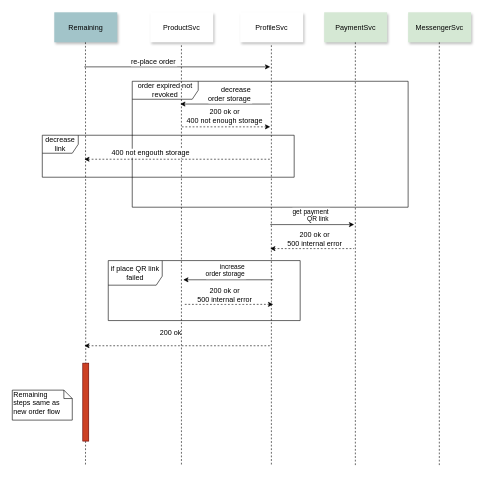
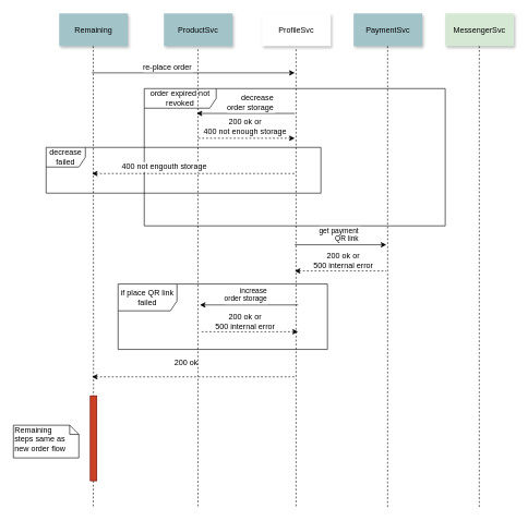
  <mxCell id="0" />
  <mxCell id="1" parent="0" />
  <mxCell id="2" value="order expired not revoked" style="shape=umlFrame;whiteSpace=wrap;html=1;width=110;height=30;" vertex="1" parent="1"><mxGeometry x="220" y="135" width="460" height="210" as="geometry" /></mxCell>
  <mxCell id="3" value="if place QR link failed" style="shape=umlFrame;whiteSpace=wrap;html=1;width=90;height=41;" parent="1" vertex="1"><mxGeometry x="180" y="434" width="320" height="100" as="geometry" /></mxCell>
  <mxCell id="4" value="Remaining" style="shadow=1;fillColor=#A2C4C9;strokeColor=none" parent="1" vertex="1"><mxGeometry x="90" y="20" width="105" height="50" as="geometry" /></mxCell>
- <mxCell id="5" value="ProductSvc" style="shadow=1;fillColor=#ffffff;strokeColor=none;" parent="1" vertex="1"><mxGeometry x="250" y="20" width="105" height="50" as="geometry" /></mxCell>
+ <mxCell id="5" value="ProductSvc" style="shadow=1;fillColor=#A2C4C9;strokeColor=none" parent="1" vertex="1"><mxGeometry x="250" y="20" width="105" height="50" as="geometry" /></mxCell>
  <mxCell id="6" value="ProfileSvc" style="shadow=1;fillColor=#ffffff;strokeColor=none;" parent="1" vertex="1"><mxGeometry x="400" y="20" width="105" height="50" as="geometry" /></mxCell>
- <mxCell id="7" value="PaymentSvc" style="shadow=1;fillColor=#d5e8d4;strokeColor=none;" parent="1" vertex="1"><mxGeometry x="540" y="20" width="105" height="50" as="geometry" /></mxCell>
+ <mxCell id="7" value="PaymentSvc" style="shadow=1;fillColor=#A2C4C9;strokeColor=none" parent="1" vertex="1"><mxGeometry x="540" y="20" width="105" height="50" as="geometry" /></mxCell>
  <mxCell id="8" value="MessengerSvc" style="shadow=1;fillColor=#d5e8d4;strokeColor=none;" parent="1" vertex="1"><mxGeometry x="680" y="20" width="105" height="50" as="geometry" /></mxCell>
  <mxCell id="9" value="" style="edgeStyle=none;endArrow=none;dashed=1" parent="1" edge="1" source="28"><mxGeometry x="66.835" y="180" width="100" height="100" as="geometry"><mxPoint x="142" y="70" as="sourcePoint" /><mxPoint x="142" y="775" as="targetPoint" /></mxGeometry></mxCell>
  <mxCell id="10" value="" style="edgeStyle=none;endArrow=none;dashed=1" parent="1" edge="1"><mxGeometry x="226.835" y="185" width="100" height="100" as="geometry"><mxPoint x="302" y="75" as="sourcePoint" /><mxPoint x="302" y="775" as="targetPoint" /></mxGeometry></mxCell>
  <mxCell id="11" value="" style="edgeStyle=none;endArrow=none;dashed=1" parent="1" edge="1"><mxGeometry x="376.835" y="475" width="100" height="100" as="geometry"><mxPoint x="452" y="75" as="sourcePoint" /><mxPoint x="452" y="775" as="targetPoint" /></mxGeometry></mxCell>
  <mxCell id="12" value="" style="edgeStyle=none;endArrow=none;dashed=1" parent="1" edge="1"><mxGeometry x="516.835" y="180" width="100" height="100" as="geometry"><mxPoint x="592" y="70" as="sourcePoint" /><mxPoint x="592" y="775" as="targetPoint" /></mxGeometry></mxCell>
  <mxCell id="13" value="" style="edgeStyle=none;endArrow=none;dashed=1" parent="1" edge="1"><mxGeometry x="656.835" y="180" width="100" height="100" as="geometry"><mxPoint x="732" y="70" as="sourcePoint" /><mxPoint x="732" y="775" as="targetPoint" /></mxGeometry></mxCell>
  <mxCell id="14" value="re-place order" style="edgeStyle=none;verticalLabelPosition=top;verticalAlign=bottom;labelPosition=left;align=right;fontSize=12;" parent="1" edge="1"><mxGeometry x="140" y="66" width="100" height="100" as="geometry"><mxPoint x="140" y="111" as="sourcePoint" /><mxPoint x="450" y="111" as="targetPoint" /></mxGeometry></mxCell>
  <mxCell id="15" value="decrease&#10;order storage" style="edgeStyle=none;verticalLabelPosition=top;verticalAlign=bottom;labelPosition=left;align=right;fontSize=12;" parent="1" edge="1"><mxGeometry y="-332" width="100" height="100" as="geometry"><mxPoint x="450" y="173" as="sourcePoint" /><mxPoint x="300" y="173" as="targetPoint" /><mxPoint x="45" as="offset" /></mxGeometry></mxCell>
  <mxCell id="16" value="" style="edgeStyle=none;verticalLabelPosition=top;verticalAlign=bottom;labelPosition=left;align=right;endArrow=none;startArrow=classic;dashed=1" parent="1" edge="1"><mxGeometry x="210" y="166" width="100" height="100" as="geometry"><mxPoint x="450" y="211" as="sourcePoint" /><mxPoint x="300" y="211" as="targetPoint" /></mxGeometry></mxCell>
  <mxCell id="17" value="200 ok or&lt;br&gt;400 not enough storage" style="text;html=1;align=center;verticalAlign=middle;resizable=0;points=[];labelBackgroundColor=#ffffff;" vertex="1" connectable="0" parent="16"><mxGeometry relative="1" as="geometry"><mxPoint x="-2" y="-19" as="offset" /></mxGeometry></mxCell>
  <mxCell id="18" value="get payment&#10;QR link" style="edgeStyle=none;verticalLabelPosition=top;verticalAlign=bottom;labelPosition=left;align=right" parent="1" edge="1"><mxGeometry y="-321" width="100" height="100" as="geometry"><mxPoint x="450" y="374" as="sourcePoint" /><mxPoint x="590" y="374" as="targetPoint" /><mxPoint x="30" as="offset" /></mxGeometry></mxCell>
  <mxCell id="19" value="" style="edgeStyle=none;verticalLabelPosition=top;verticalAlign=bottom;labelPosition=left;align=right;endArrow=none;startArrow=classic;dashed=1" parent="1" edge="1"><mxGeometry x="310" y="369" width="100" height="100" as="geometry"><mxPoint x="450" y="414" as="sourcePoint" /><mxPoint x="590" y="414" as="targetPoint" /></mxGeometry></mxCell>
  <mxCell id="20" value="increase&#10;order storage" style="edgeStyle=none;verticalLabelPosition=top;verticalAlign=bottom;labelPosition=left;align=right" parent="1" edge="1"><mxGeometry x="5" y="-39" width="100" height="100" as="geometry"><mxPoint x="455" y="466" as="sourcePoint" /><mxPoint x="305" y="466" as="targetPoint" /><mxPoint x="30" as="offset" /></mxGeometry></mxCell>
  <mxCell id="21" value="" style="edgeStyle=none;verticalLabelPosition=top;verticalAlign=bottom;labelPosition=left;align=right;endArrow=none;startArrow=classic;dashed=1" parent="1" edge="1"><mxGeometry x="215" y="462" width="100" height="100" as="geometry"><mxPoint x="455" y="507" as="sourcePoint" /><mxPoint x="305" y="507" as="targetPoint" /></mxGeometry></mxCell>
  <mxCell id="22" value="200 ok or&lt;br&gt;500 internal error" style="text;html=1;align=center;verticalAlign=middle;resizable=0;points=[];labelBackgroundColor=#ffffff;fontSize=12;" vertex="1" connectable="0" parent="21"><mxGeometry relative="1" as="geometry"><mxPoint x="-7" y="-17" as="offset" /></mxGeometry></mxCell>
  <mxCell id="23" value="" style="edgeStyle=none;verticalLabelPosition=top;verticalAlign=bottom;labelPosition=left;align=right;endArrow=none;startArrow=classic;dashed=1" parent="1" edge="1"><mxGeometry x="150" y="531" width="100" height="100" as="geometry"><mxPoint x="140" y="576" as="sourcePoint" /><mxPoint x="450" y="576" as="targetPoint" /></mxGeometry></mxCell>
  <mxCell id="24" value="" style="edgeStyle=none;verticalLabelPosition=top;verticalAlign=bottom;labelPosition=left;align=right;endArrow=none;startArrow=classic;dashed=1;fontSize=12;" edge="1" parent="1"><mxGeometry x="360" y="220.0" width="100" height="100" as="geometry"><mxPoint x="140" y="265" as="sourcePoint" /><mxPoint x="450" y="265" as="targetPoint" /></mxGeometry></mxCell>
  <mxCell id="25" value="400 not engouth storage&amp;nbsp;" style="text;html=1;align=center;verticalAlign=middle;resizable=0;points=[];labelBackgroundColor=#ffffff;fontSize=12;" vertex="1" connectable="0" parent="24"><mxGeometry relative="1" as="geometry"><mxPoint x="-44" y="-11" as="offset" /></mxGeometry></mxCell>
- <mxCell id="26" value="decrease link" style="shape=umlFrame;whiteSpace=wrap;html=1;fontSize=12;" vertex="1" parent="1"><mxGeometry x="70" y="225" width="420" height="70" as="geometry" /></mxCell>
+ <mxCell id="26" value="decrease failed" style="shape=umlFrame;whiteSpace=wrap;html=1;fontSize=12;" vertex="1" parent="1"><mxGeometry x="70" y="225" width="420" height="70" as="geometry" /></mxCell>
  <mxCell id="27" value="200 ok or&lt;br&gt;500 internal error" style="text;html=1;align=center;verticalAlign=middle;resizable=0;points=[];autosize=1;fontSize=12;" vertex="1" parent="1"><mxGeometry x="469" y="383" width="110" height="30" as="geometry" /></mxCell>
  <mxCell id="28" value="" style="fillColor=#CC4125;strokeColor=#660000;fontSize=12;" vertex="1" parent="1"><mxGeometry x="137.5" y="605" width="10" height="130" as="geometry" /></mxCell>
  <mxCell id="29" value="" style="edgeStyle=none;endArrow=none;dashed=1" edge="1" parent="1" target="28"><mxGeometry x="66.835" y="180" width="100" height="100" as="geometry"><mxPoint x="142" y="70" as="sourcePoint" /><mxPoint x="142" y="1325" as="targetPoint" /></mxGeometry></mxCell>
  <mxCell id="30" value="Remaining&lt;br&gt;steps same as new order flow&lt;br&gt;" style="shape=note;whiteSpace=wrap;html=1;size=14;verticalAlign=top;align=left;spacingTop=-6;fontSize=12;" vertex="1" parent="1"><mxGeometry x="20" y="650" width="100" height="50" as="geometry" /></mxCell>
  <mxCell id="31" value="200 ok" style="text;html=1;align=center;verticalAlign=middle;resizable=0;points=[];autosize=1;fontSize=12;" vertex="1" parent="1"><mxGeometry x="259" y="544" width="50" height="20" as="geometry" /></mxCell>
